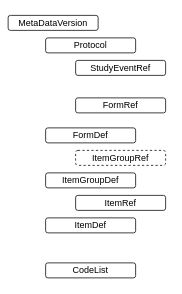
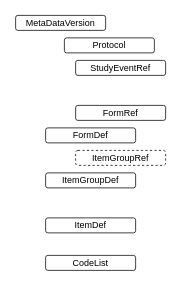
  <mxCell id="0" />
  <mxCell id="1" parent="0" />
- <mxCell id="2" value="Protocol" style="rounded=1;whiteSpace=wrap;html=1;" vertex="1" parent="1"><mxGeometry x="60" y="50" width="120" height="20" as="geometry" /></mxCell>
+ <mxCell id="2" value="Protocol" style="rounded=1;whiteSpace=wrap;html=1;" vertex="1" parent="1"><mxGeometry x="85" y="50" width="120" height="20" as="geometry" /></mxCell>
  <mxCell id="3" value="StudyEventRef" style="rounded=1;whiteSpace=wrap;html=1;" vertex="1" parent="1"><mxGeometry x="100" y="80" width="120" height="20" as="geometry" /></mxCell>
- <mxCell id="4" value="FormRef" style="rounded=1;whiteSpace=wrap;html=1;" vertex="1" parent="1"><mxGeometry x="100" y="130" width="120" height="20" as="geometry" /></mxCell>
+ <mxCell id="4" value="FormRef" style="rounded=1;whiteSpace=wrap;html=1;" vertex="1" parent="1"><mxGeometry x="100" y="140" width="120" height="20" as="geometry" /></mxCell>
  <mxCell id="5" value="FormDef" style="rounded=1;whiteSpace=wrap;html=1;" vertex="1" parent="1"><mxGeometry x="60" y="170" width="120" height="20" as="geometry" /></mxCell>
  <mxCell id="6" value="ItemGroupRef" style="rounded=1;whiteSpace=wrap;html=1;dashed=1;" vertex="1" parent="1"><mxGeometry x="100" y="200" width="120" height="20" as="geometry" /></mxCell>
  <mxCell id="7" value="ItemGroupDef" style="rounded=1;whiteSpace=wrap;html=1;" vertex="1" parent="1"><mxGeometry x="60" y="230" width="120" height="20" as="geometry" /></mxCell>
- <mxCell id="8" value="ItemRef" style="rounded=1;whiteSpace=wrap;html=1;" vertex="1" parent="1"><mxGeometry x="100" y="260" width="120" height="20" as="geometry" /></mxCell>
  <mxCell id="9" value="ItemDef" style="rounded=1;whiteSpace=wrap;html=1;" vertex="1" parent="1"><mxGeometry x="60" y="290" width="120" height="20" as="geometry" /></mxCell>
- <mxCell id="10" value="MetaDataVersion" style="rounded=1;whiteSpace=wrap;html=1;" vertex="1" parent="1"><mxGeometry x="10" y="20" width="120" height="20" as="geometry" /></mxCell>
- <mxCell id="11" value="CodeList" style="rounded=1;whiteSpace=wrap;html=1;" vertex="1" parent="1"><mxGeometry x="60" y="350" width="120" height="20" as="geometry" /></mxCell>
+ <mxCell id="10" value="MetaDataVersion" style="rounded=1;whiteSpace=wrap;html=1;" vertex="1" parent="1"><mxGeometry x="20" y="20" width="120" height="20" as="geometry" /></mxCell>
+ <mxCell id="11" value="CodeList" style="rounded=1;whiteSpace=wrap;html=1;" vertex="1" parent="1"><mxGeometry x="60" y="340" width="120" height="20" as="geometry" /></mxCell>
